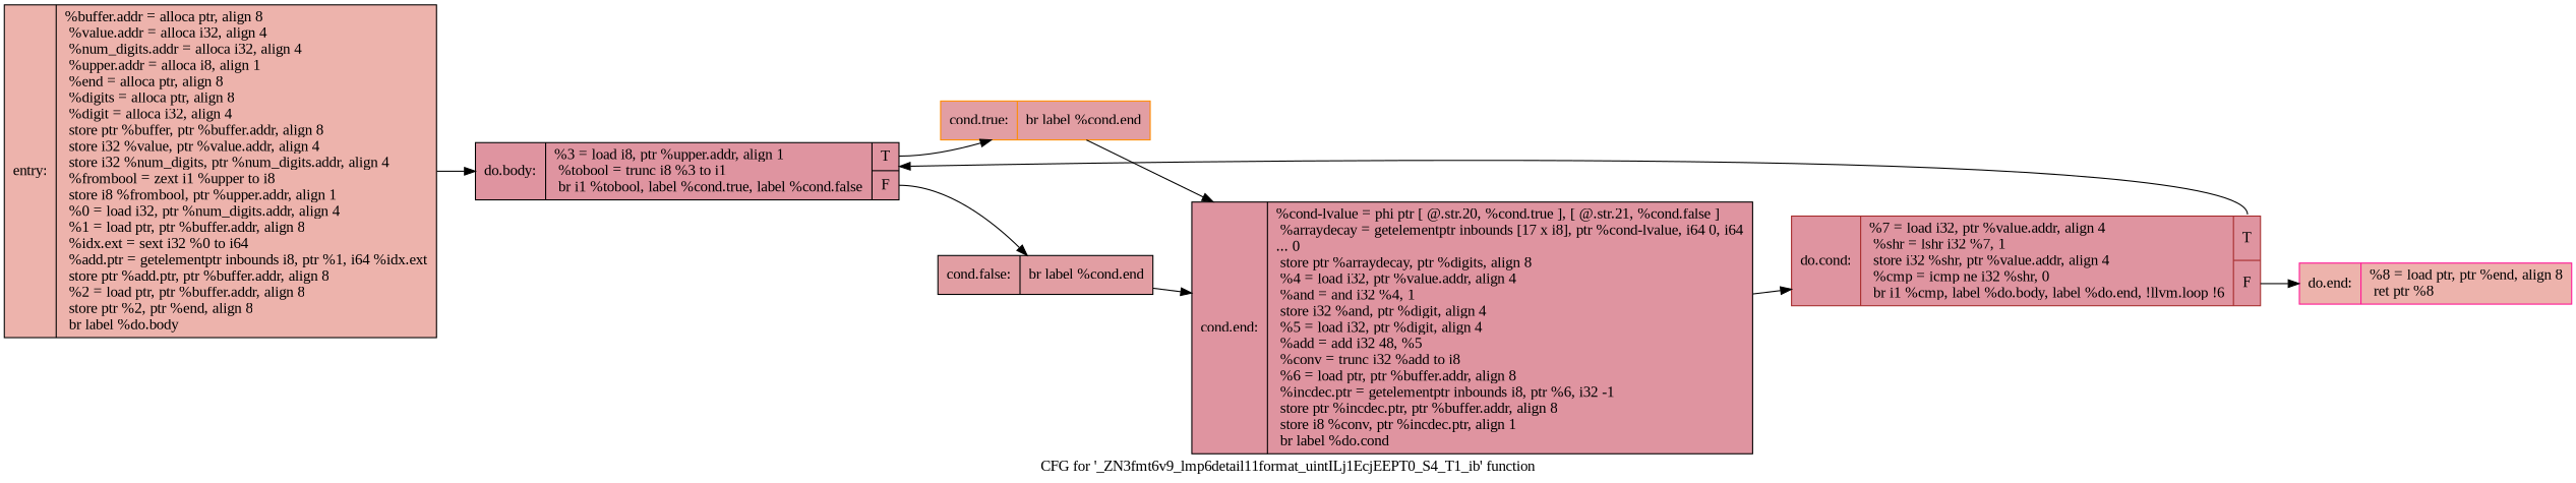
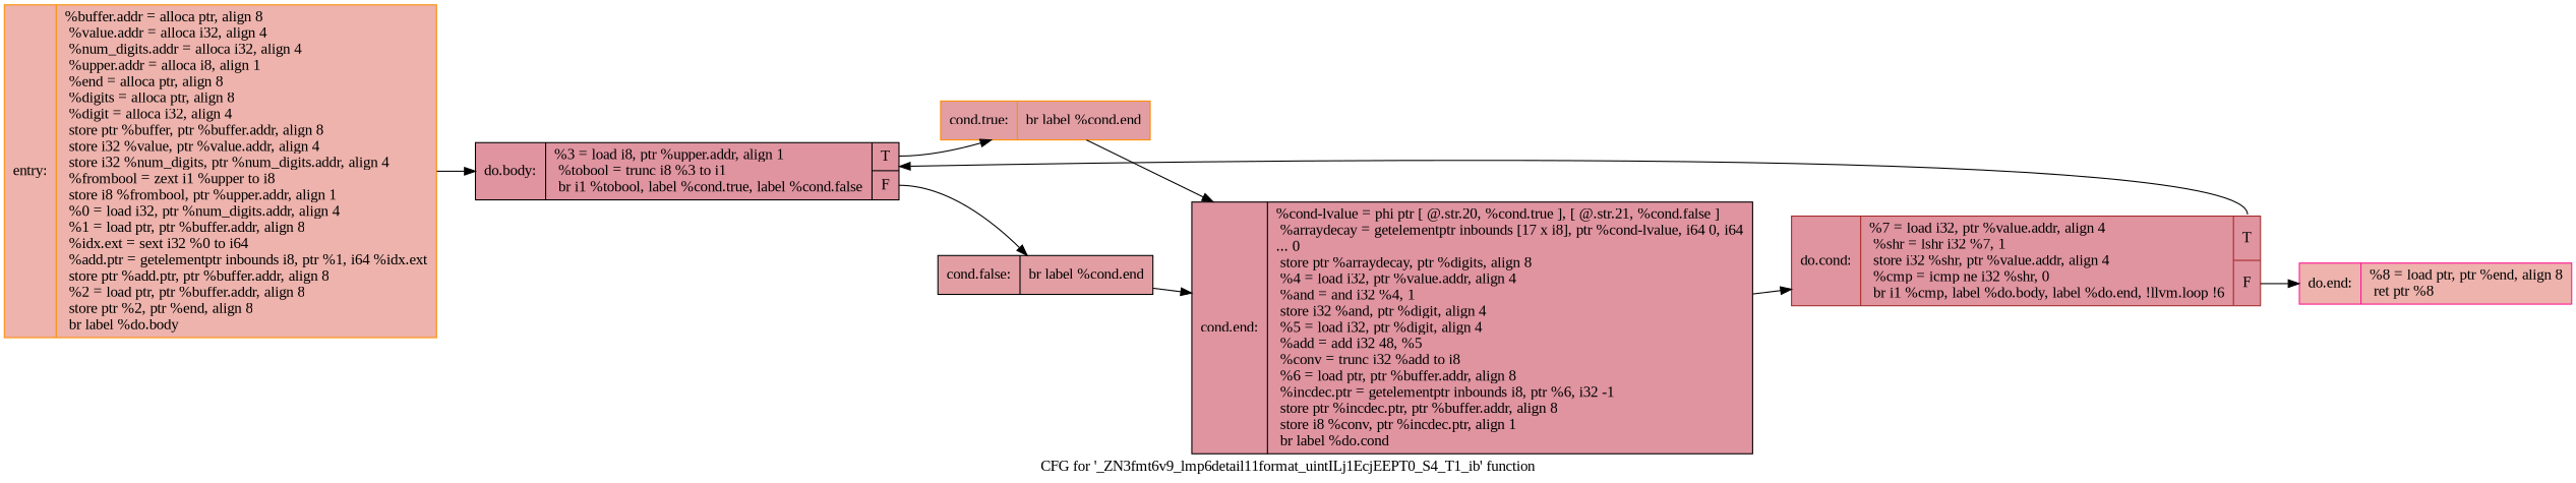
  digraph {
    label="CFG for '_ZN3fmt6v9_lmp6detail11format_uintILj1EcjEEPT0_S4_T1_ib' function"
    rankdir=LR
    fontname="Liberation Serif"
    node [color=black fillcolor="#b70d2870" fontname="Liberation Serif" shape=record style=filled]
    edge [fontname="Liberation Serif"]
-   n1 [fillcolor="#d6524470" label="{entry:\l|  %buffer.addr = alloca ptr, align 8\l  %value.addr = alloca i32, align 4\l  %num_digits.addr = alloca i32, align 4\l  %upper.addr = alloca i8, align 1\l  %end = alloca ptr, align 8\l  %digits = alloca ptr, align 8\l  %digit = alloca i32, align 4\l  store ptr %buffer, ptr %buffer.addr, align 8\l  store i32 %value, ptr %value.addr, align 4\l  store i32 %num_digits, ptr %num_digits.addr, align 4\l  %frombool = zext i1 %upper to i8\l  store i8 %frombool, ptr %upper.addr, align 1\l  %0 = load i32, ptr %num_digits.addr, align 4\l  %1 = load ptr, ptr %buffer.addr, align 8\l  %idx.ext = sext i32 %0 to i64\l  %add.ptr = getelementptr inbounds i8, ptr %1, i64 %idx.ext\l  store ptr %add.ptr, ptr %buffer.addr, align 8\l  %2 = load ptr, ptr %buffer.addr, align 8\l  store ptr %2, ptr %end, align 8\l  br label %do.body\l}"]
+   n1 [color=darkorange fillcolor="#d6524470" label="{entry:\l|  %buffer.addr = alloca ptr, align 8\l  %value.addr = alloca i32, align 4\l  %num_digits.addr = alloca i32, align 4\l  %upper.addr = alloca i8, align 1\l  %end = alloca ptr, align 8\l  %digits = alloca ptr, align 8\l  %digit = alloca i32, align 4\l  store ptr %buffer, ptr %buffer.addr, align 8\l  store i32 %value, ptr %value.addr, align 4\l  store i32 %num_digits, ptr %num_digits.addr, align 4\l  %frombool = zext i1 %upper to i8\l  store i8 %frombool, ptr %upper.addr, align 1\l  %0 = load i32, ptr %num_digits.addr, align 4\l  %1 = load ptr, ptr %buffer.addr, align 8\l  %idx.ext = sext i32 %0 to i64\l  %add.ptr = getelementptr inbounds i8, ptr %1, i64 %idx.ext\l  store ptr %add.ptr, ptr %buffer.addr, align 8\l  %2 = load ptr, ptr %buffer.addr, align 8\l  store ptr %2, ptr %end, align 8\l  br label %do.body\l}"]
    n2 [label="{do.body:\l|  %3 = load i8, ptr %upper.addr, align 1\l  %tobool = trunc i8 %3 to i1\l  br i1 %tobool, label %cond.true, label %cond.false\l|{<s0>T|<s1>F}}"]
    n3 [color=darkorange fillcolor="#be242e70" label="{cond.true:\l|  br label %cond.end\l}"]
    n4 [fillcolor="#be242e70" label="{cond.false:\l|  br label %cond.end\l}"]
    n5 [label="{cond.end:\l|  %cond-lvalue = phi ptr [ @.str.20, %cond.true ], [ @.str.21, %cond.false ]\l  %arraydecay = getelementptr inbounds [17 x i8], ptr %cond-lvalue, i64 0, i64\l... 0\l  store ptr %arraydecay, ptr %digits, align 8\l  %4 = load i32, ptr %value.addr, align 4\l  %and = and i32 %4, 1\l  store i32 %and, ptr %digit, align 4\l  %5 = load i32, ptr %digit, align 4\l  %add = add i32 48, %5\l  %conv = trunc i32 %add to i8\l  %6 = load ptr, ptr %buffer.addr, align 8\l  %incdec.ptr = getelementptr inbounds i8, ptr %6, i32 -1\l  store ptr %incdec.ptr, ptr %buffer.addr, align 8\l  store i8 %conv, ptr %incdec.ptr, align 1\l  br label %do.cond\l}"]
    n6 [color=brown label="{do.cond:\l|  %7 = load i32, ptr %value.addr, align 4\l  %shr = lshr i32 %7, 1\l  store i32 %shr, ptr %value.addr, align 4\l  %cmp = icmp ne i32 %shr, 0\l  br i1 %cmp, label %do.body, label %do.end, !llvm.loop !6\l|{<s0>T|<s1>F}}"]
    n7 [color=deeppink fillcolor="#d6524470" label="{do.end:\l|  %8 = load ptr, ptr %end, align 8\l  ret ptr %8\l}"]
    n1 -> n2
    n2 -> n3 [tailport=s0]
    n2 -> n4 [tailport=s1]
    n3 -> n5
    n4 -> n5
    n5 -> n6
    n6 -> n2 [tailport=s0]
    n6 -> n7 [tailport=s1]
  }
